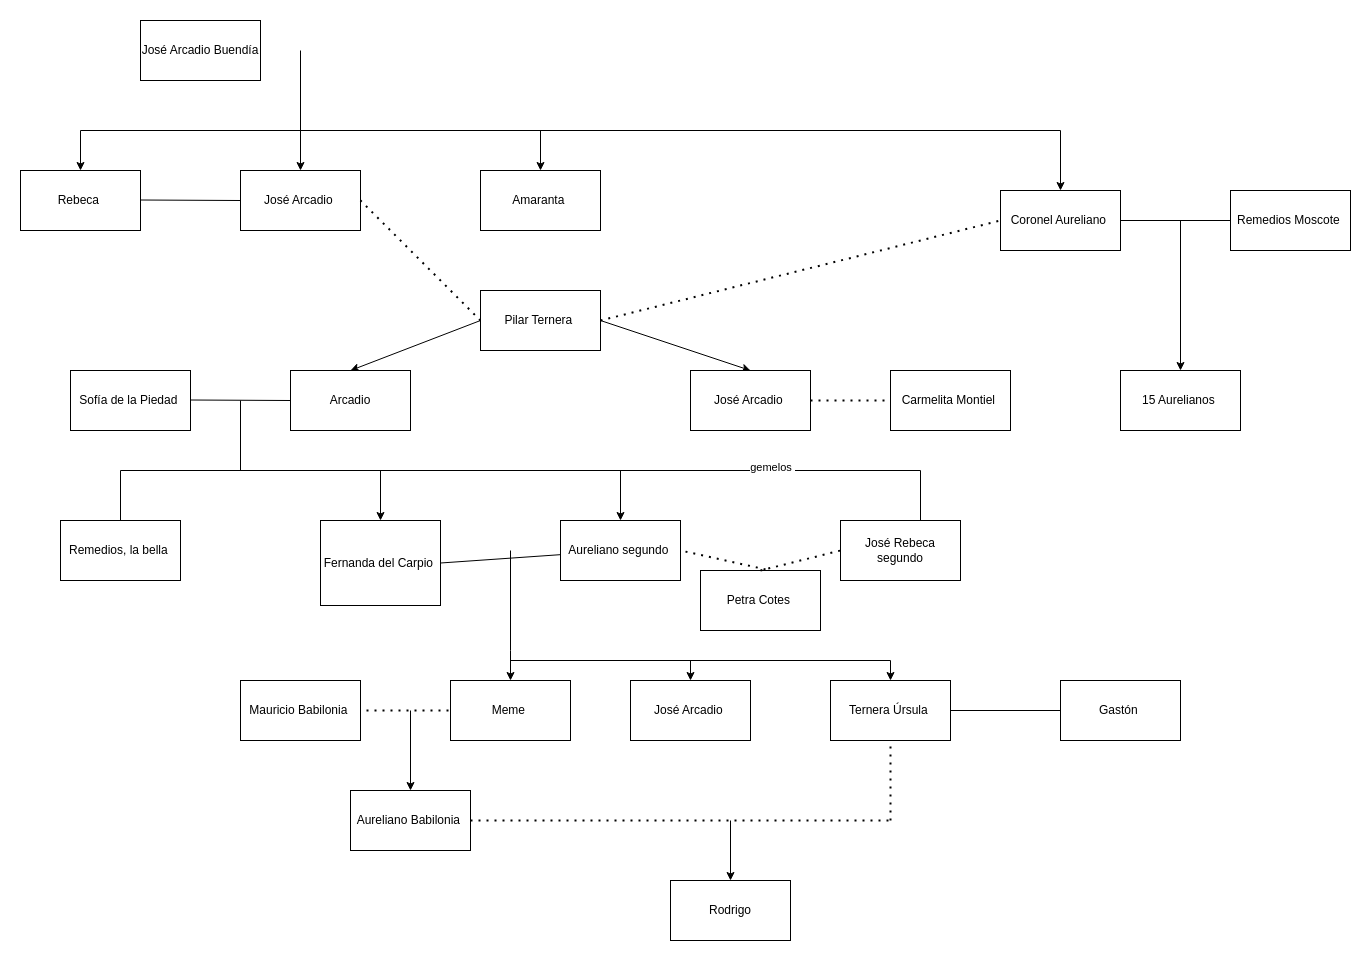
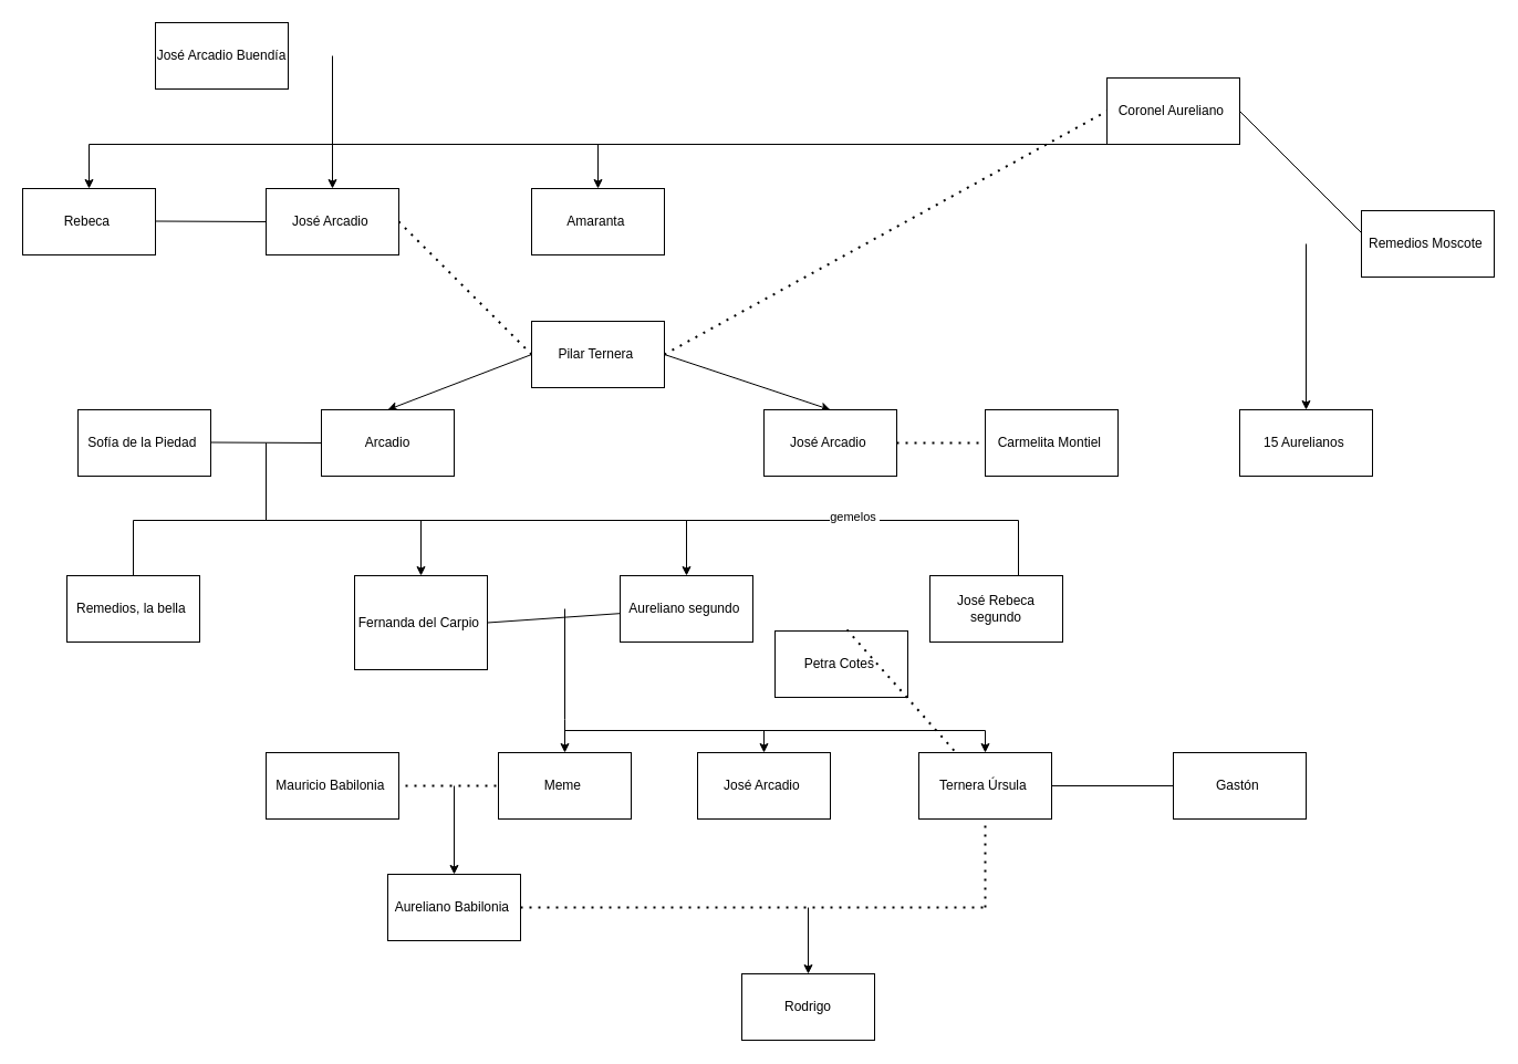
  <mxCell id="0" />
  <mxCell id="1" parent="0" />
  <mxCell id="2" value="José Arcadio Buendía" style="rounded=0;whiteSpace=wrap;html=1;" vertex="1" parent="1"><mxGeometry x="140" y="20" width="120" height="60" as="geometry" /></mxCell>
  <mxCell id="3" value="" style="endArrow=none;html=1;rounded=0;" edge="1" parent="1"><mxGeometry width="50" height="50" relative="1" as="geometry"><mxPoint x="300" y="130" as="sourcePoint" /><mxPoint x="300" y="50" as="targetPoint" /></mxGeometry></mxCell>
  <mxCell id="4" value="" style="endArrow=none;html=1;rounded=0;" edge="1" parent="1"><mxGeometry width="50" height="50" relative="1" as="geometry"><mxPoint x="80" y="130" as="sourcePoint" /><mxPoint x="1060" y="130" as="targetPoint" /></mxGeometry></mxCell>
  <mxCell id="5" value="" style="endArrow=classic;html=1;rounded=0;" edge="1" parent="1"><mxGeometry width="50" height="50" relative="1" as="geometry"><mxPoint x="80" y="130" as="sourcePoint" /><mxPoint x="80" y="170" as="targetPoint" /></mxGeometry></mxCell>
  <mxCell id="6" value="Rebeca&amp;nbsp;" style="rounded=0;whiteSpace=wrap;html=1;" vertex="1" parent="1"><mxGeometry x="20" y="170" width="120" height="60" as="geometry" /></mxCell>
  <mxCell id="7" value="" style="endArrow=none;html=1;rounded=0;exitX=1;exitY=0.5;exitDx=0;exitDy=0;entryX=0;entryY=0.5;entryDx=0;entryDy=0;" edge="1" parent="1" target="8"><mxGeometry width="50" height="50" relative="1" as="geometry"><mxPoint x="140" y="199.5" as="sourcePoint" /><mxPoint x="220" y="199.5" as="targetPoint" /></mxGeometry></mxCell>
  <mxCell id="8" value="José Arcadio&amp;nbsp;" style="rounded=0;whiteSpace=wrap;html=1;" vertex="1" parent="1"><mxGeometry x="240" y="170" width="120" height="60" as="geometry" /></mxCell>
  <mxCell id="9" value="" style="endArrow=classic;html=1;rounded=0;entryX=0.5;entryY=0;entryDx=0;entryDy=0;" edge="1" parent="1" target="8"><mxGeometry width="50" height="50" relative="1" as="geometry"><mxPoint x="300" y="130" as="sourcePoint" /><mxPoint x="90" y="180" as="targetPoint" /></mxGeometry></mxCell>
  <mxCell id="10" value="Amaranta&amp;nbsp;" style="rounded=0;whiteSpace=wrap;html=1;" vertex="1" parent="1"><mxGeometry x="480" y="170" width="120" height="60" as="geometry" /></mxCell>
  <mxCell id="11" value="" style="endArrow=classic;html=1;rounded=0;entryX=0.5;entryY=0;entryDx=0;entryDy=0;" edge="1" parent="1" target="10"><mxGeometry width="50" height="50" relative="1" as="geometry"><mxPoint x="540" y="130" as="sourcePoint" /><mxPoint x="290" y="180" as="targetPoint" /></mxGeometry></mxCell>
  <mxCell id="12" value="" style="endArrow=classic;html=1;rounded=0;entryX=0.5;entryY=0;entryDx=0;entryDy=0;" edge="1" parent="1" target="13"><mxGeometry width="50" height="50" relative="1" as="geometry"><mxPoint x="1060" y="130" as="sourcePoint" /><mxPoint x="720" y="170" as="targetPoint" /></mxGeometry></mxCell>
- <mxCell id="13" value="Coronel Aureliano&amp;nbsp;" style="rounded=0;whiteSpace=wrap;html=1;" vertex="1" parent="1"><mxGeometry x="1000" y="190" width="120" height="60" as="geometry" /></mxCell>
+ <mxCell id="13" value="Coronel Aureliano&amp;nbsp;" style="rounded=0;whiteSpace=wrap;html=1;" vertex="1" parent="1"><mxGeometry x="1000" y="70" width="120" height="60" as="geometry" /></mxCell>
  <mxCell id="14" value="Pilar Ternera&amp;nbsp;" style="rounded=0;whiteSpace=wrap;html=1;" vertex="1" parent="1"><mxGeometry x="480" y="290" width="120" height="60" as="geometry" /></mxCell>
  <mxCell id="15" value="" style="endArrow=none;dashed=1;html=1;dashPattern=1 3;strokeWidth=2;rounded=0;exitX=0;exitY=0.5;exitDx=0;exitDy=0;entryX=1;entryY=0.5;entryDx=0;entryDy=0;" edge="1" parent="1" source="14" target="8"><mxGeometry width="50" height="50" relative="1" as="geometry"><mxPoint x="460" y="300" as="sourcePoint" /><mxPoint x="510" y="250" as="targetPoint" /></mxGeometry></mxCell>
  <mxCell id="16" value="" style="endArrow=none;dashed=1;html=1;dashPattern=1 3;strokeWidth=2;rounded=0;exitX=1;exitY=0.5;exitDx=0;exitDy=0;entryX=0;entryY=0.5;entryDx=0;entryDy=0;" edge="1" parent="1" source="14" target="13"><mxGeometry width="50" height="50" relative="1" as="geometry"><mxPoint x="460" y="300" as="sourcePoint" /><mxPoint x="510" y="250" as="targetPoint" /></mxGeometry></mxCell>
  <mxCell id="17" value="" style="endArrow=classic;html=1;rounded=0;exitX=0;exitY=0.5;exitDx=0;exitDy=0;entryX=0.5;entryY=0;entryDx=0;entryDy=0;" edge="1" parent="1" source="14" target="19"><mxGeometry width="50" height="50" relative="1" as="geometry"><mxPoint x="460" y="420" as="sourcePoint" /><mxPoint x="320" y="370" as="targetPoint" /></mxGeometry></mxCell>
  <mxCell id="18" value="" style="endArrow=classic;html=1;rounded=0;exitX=1;exitY=0.5;exitDx=0;exitDy=0;entryX=0.5;entryY=0;entryDx=0;entryDy=0;" edge="1" parent="1" source="14" target="20"><mxGeometry width="50" height="50" relative="1" as="geometry"><mxPoint x="750" y="350" as="sourcePoint" /><mxPoint x="720" y="370" as="targetPoint" /></mxGeometry></mxCell>
  <mxCell id="19" value="Arcadio" style="rounded=0;whiteSpace=wrap;html=1;" vertex="1" parent="1"><mxGeometry x="290" y="370" width="120" height="60" as="geometry" /></mxCell>
  <mxCell id="20" value="José Arcadio&amp;nbsp;" style="rounded=0;whiteSpace=wrap;html=1;" vertex="1" parent="1"><mxGeometry x="690" y="370" width="120" height="60" as="geometry" /></mxCell>
  <mxCell id="21" value="" style="endArrow=none;html=1;rounded=0;exitX=1;exitY=0.5;exitDx=0;exitDy=0;" edge="1" parent="1" source="13"><mxGeometry width="50" height="50" relative="1" as="geometry"><mxPoint x="1090" y="400" as="sourcePoint" /><mxPoint x="1240" y="220" as="targetPoint" /></mxGeometry></mxCell>
  <mxCell id="22" value="Remedios Moscote&amp;nbsp;" style="rounded=0;whiteSpace=wrap;html=1;" vertex="1" parent="1"><mxGeometry x="1230" y="190" width="120" height="60" as="geometry" /></mxCell>
  <mxCell id="23" value="" style="endArrow=none;dashed=1;html=1;dashPattern=1 3;strokeWidth=2;rounded=0;exitX=1;exitY=0.5;exitDx=0;exitDy=0;" edge="1" parent="1" source="20"><mxGeometry width="50" height="50" relative="1" as="geometry"><mxPoint x="700" y="460" as="sourcePoint" /><mxPoint x="910" y="400" as="targetPoint" /></mxGeometry></mxCell>
  <mxCell id="24" value="Carmelita Montiel&amp;nbsp;" style="rounded=0;whiteSpace=wrap;html=1;" vertex="1" parent="1"><mxGeometry x="890" y="370" width="120" height="60" as="geometry" /></mxCell>
  <mxCell id="25" value="" style="endArrow=classic;html=1;rounded=0;entryX=0.5;entryY=0;entryDx=0;entryDy=0;" edge="1" parent="1" target="26"><mxGeometry width="50" height="50" relative="1" as="geometry"><mxPoint x="1180" y="220" as="sourcePoint" /><mxPoint x="1180" y="370" as="targetPoint" /></mxGeometry></mxCell>
  <mxCell id="26" value="15 Aurelianos&amp;nbsp;" style="rounded=0;whiteSpace=wrap;html=1;" vertex="1" parent="1"><mxGeometry x="1120" y="370" width="120" height="60" as="geometry" /></mxCell>
  <mxCell id="27" value="" style="endArrow=none;html=1;rounded=0;exitX=1;exitY=0.5;exitDx=0;exitDy=0;entryX=0;entryY=0.5;entryDx=0;entryDy=0;" edge="1" parent="1"><mxGeometry width="50" height="50" relative="1" as="geometry"><mxPoint x="190" y="399.5" as="sourcePoint" /><mxPoint x="290" y="400" as="targetPoint" /></mxGeometry></mxCell>
  <mxCell id="28" value="Sofía de la Piedad&amp;nbsp;" style="rounded=0;whiteSpace=wrap;html=1;" vertex="1" parent="1"><mxGeometry x="70" y="370" width="120" height="60" as="geometry" /></mxCell>
  <mxCell id="29" value="" style="endArrow=none;html=1;rounded=0;" edge="1" parent="1"><mxGeometry width="50" height="50" relative="1" as="geometry"><mxPoint x="240" y="470" as="sourcePoint" /><mxPoint x="240" y="400" as="targetPoint" /></mxGeometry></mxCell>
  <mxCell id="30" value="" style="endArrow=none;html=1;rounded=0;" edge="1" parent="1"><mxGeometry width="50" height="50" relative="1" as="geometry"><mxPoint x="120" y="470" as="sourcePoint" /><mxPoint x="920" y="470" as="targetPoint" /></mxGeometry></mxCell>
  <mxCell id="31" value="gemelos&amp;nbsp;" style="edgeLabel;html=1;align=center;verticalAlign=middle;resizable=0;points=[];" vertex="1" connectable="0" parent="30"><mxGeometry x="0.726" y="4" relative="1" as="geometry"><mxPoint x="-39" as="offset" /></mxGeometry></mxCell>
  <mxCell id="32" value="" style="endArrow=none;html=1;rounded=0;" edge="1" parent="1"><mxGeometry width="50" height="50" relative="1" as="geometry"><mxPoint x="120" y="520" as="sourcePoint" /><mxPoint x="120" y="470" as="targetPoint" /></mxGeometry></mxCell>
  <mxCell id="33" value="Remedios, la bella&amp;nbsp;" style="rounded=0;whiteSpace=wrap;html=1;" vertex="1" parent="1"><mxGeometry x="60" y="520" width="120" height="60" as="geometry" /></mxCell>
  <mxCell id="34" value="Fernanda del Carpio&amp;nbsp;" style="rounded=0;whiteSpace=wrap;html=1;" vertex="1" parent="1"><mxGeometry x="320" y="520" width="120" height="85" as="geometry" /></mxCell>
  <mxCell id="35" value="Aureliano segundo&amp;nbsp;" style="rounded=0;whiteSpace=wrap;html=1;" vertex="1" parent="1"><mxGeometry x="560" y="520" width="120" height="60" as="geometry" /></mxCell>
  <mxCell id="36" value="" style="endArrow=classic;html=1;rounded=0;entryX=0.5;entryY=0;entryDx=0;entryDy=0;" edge="1" parent="1" target="34"><mxGeometry width="50" height="50" relative="1" as="geometry"><mxPoint x="380" y="470" as="sourcePoint" /><mxPoint x="460" y="540" as="targetPoint" /></mxGeometry></mxCell>
  <mxCell id="37" value="" style="endArrow=classic;html=1;rounded=0;entryX=0.5;entryY=0;entryDx=0;entryDy=0;" edge="1" parent="1" target="35"><mxGeometry width="50" height="50" relative="1" as="geometry"><mxPoint x="620" y="470" as="sourcePoint" /><mxPoint x="460" y="540" as="targetPoint" /></mxGeometry></mxCell>
  <mxCell id="38" value="" style="endArrow=classic;html=1;rounded=0;" edge="1" parent="1"><mxGeometry width="50" height="50" relative="1" as="geometry"><mxPoint x="920" y="470" as="sourcePoint" /><mxPoint x="920" y="530" as="targetPoint" /></mxGeometry></mxCell>
  <mxCell id="39" value="José Rebeca segundo" style="rounded=0;whiteSpace=wrap;html=1;" vertex="1" parent="1"><mxGeometry x="840" y="520" width="120" height="60" as="geometry" /></mxCell>
  <mxCell id="40" value="Petra Cotes&amp;nbsp;" style="rounded=0;whiteSpace=wrap;html=1;" vertex="1" parent="1"><mxGeometry x="700" y="570" width="120" height="60" as="geometry" /></mxCell>
- <mxCell id="41" value="" style="endArrow=none;dashed=1;html=1;dashPattern=1 3;strokeWidth=2;rounded=0;exitX=0.5;exitY=0;exitDx=0;exitDy=0;entryX=0;entryY=0.5;entryDx=0;entryDy=0;" edge="1" parent="1" source="40" target="39"><mxGeometry width="50" height="50" relative="1" as="geometry"><mxPoint x="710" y="650" as="sourcePoint" /><mxPoint x="760" y="600" as="targetPoint" /></mxGeometry></mxCell>
- <mxCell id="42" value="" style="endArrow=none;dashed=1;html=1;dashPattern=1 3;strokeWidth=2;rounded=0;exitX=0.542;exitY=-0.019;exitDx=0;exitDy=0;exitPerimeter=0;entryX=1;entryY=0.5;entryDx=0;entryDy=0;" edge="1" parent="1" source="40" target="35"><mxGeometry width="50" height="50" relative="1" as="geometry"><mxPoint x="710" y="650" as="sourcePoint" /><mxPoint x="760" y="600" as="targetPoint" /></mxGeometry></mxCell>
+ <mxCell id="42" value="" style="endArrow=none;dashed=1;html=1;dashPattern=1 3;strokeWidth=2;rounded=0;exitX=0.542;exitY=-0.019;exitDx=0;exitDy=0;exitPerimeter=0;" edge="1" parent="1" source="40" target="50"><mxGeometry width="50" height="50" relative="1" as="geometry"><mxPoint x="710" y="650" as="sourcePoint" /><mxPoint x="760" y="600" as="targetPoint" /></mxGeometry></mxCell>
  <mxCell id="43" value="" style="endArrow=none;html=1;rounded=0;exitX=1;exitY=0.5;exitDx=0;exitDy=0;" edge="1" parent="1" source="34" target="35"><mxGeometry width="50" height="50" relative="1" as="geometry"><mxPoint x="540" y="730" as="sourcePoint" /><mxPoint x="590" y="680" as="targetPoint" /></mxGeometry></mxCell>
  <mxCell id="44" value="" style="endArrow=none;html=1;rounded=0;" edge="1" parent="1"><mxGeometry width="50" height="50" relative="1" as="geometry"><mxPoint x="510" y="650" as="sourcePoint" /><mxPoint x="510" y="550" as="targetPoint" /></mxGeometry></mxCell>
  <mxCell id="45" value="" style="endArrow=classic;html=1;rounded=0;" edge="1" parent="1"><mxGeometry width="50" height="50" relative="1" as="geometry"><mxPoint x="510" y="650" as="sourcePoint" /><mxPoint x="510" y="680" as="targetPoint" /></mxGeometry></mxCell>
  <mxCell id="46" value="Meme&amp;nbsp;" style="rounded=0;whiteSpace=wrap;html=1;" vertex="1" parent="1"><mxGeometry x="450" y="680" width="120" height="60" as="geometry" /></mxCell>
  <mxCell id="47" value="" style="endArrow=none;html=1;rounded=0;" edge="1" parent="1"><mxGeometry width="50" height="50" relative="1" as="geometry"><mxPoint x="510" y="660" as="sourcePoint" /><mxPoint x="890" y="660" as="targetPoint" /></mxGeometry></mxCell>
  <mxCell id="48" value="" style="endArrow=classic;html=1;rounded=0;entryX=0.5;entryY=0;entryDx=0;entryDy=0;" edge="1" parent="1" target="49"><mxGeometry width="50" height="50" relative="1" as="geometry"><mxPoint x="690" y="660" as="sourcePoint" /><mxPoint x="690" y="680" as="targetPoint" /></mxGeometry></mxCell>
  <mxCell id="49" value="José Arcadio&amp;nbsp;" style="rounded=0;whiteSpace=wrap;html=1;" vertex="1" parent="1"><mxGeometry x="630" y="680" width="120" height="60" as="geometry" /></mxCell>
  <mxCell id="50" value="Ternera Úrsula&amp;nbsp;" style="rounded=0;whiteSpace=wrap;html=1;" vertex="1" parent="1"><mxGeometry x="830" y="680" width="120" height="60" as="geometry" /></mxCell>
  <mxCell id="51" value="" style="endArrow=classic;html=1;rounded=0;entryX=0.5;entryY=0;entryDx=0;entryDy=0;" edge="1" parent="1" target="50"><mxGeometry width="50" height="50" relative="1" as="geometry"><mxPoint x="890" y="660" as="sourcePoint" /><mxPoint x="700" y="690" as="targetPoint" /></mxGeometry></mxCell>
  <mxCell id="52" value="" style="endArrow=none;html=1;rounded=0;exitX=1;exitY=0.5;exitDx=0;exitDy=0;" edge="1" parent="1" source="50"><mxGeometry width="50" height="50" relative="1" as="geometry"><mxPoint x="730" y="840" as="sourcePoint" /><mxPoint x="1060" y="710" as="targetPoint" /></mxGeometry></mxCell>
  <mxCell id="53" value="Gastón&amp;nbsp;" style="rounded=0;whiteSpace=wrap;html=1;" vertex="1" parent="1"><mxGeometry x="1060" y="680" width="120" height="60" as="geometry" /></mxCell>
  <mxCell id="54" value="" style="endArrow=none;dashed=1;html=1;dashPattern=1 3;strokeWidth=2;rounded=0;entryX=0;entryY=0.5;entryDx=0;entryDy=0;" edge="1" parent="1" target="46"><mxGeometry width="50" height="50" relative="1" as="geometry"><mxPoint x="310" y="710" as="sourcePoint" /><mxPoint x="410" y="780" as="targetPoint" /></mxGeometry></mxCell>
  <mxCell id="55" value="Mauricio Babilonia&amp;nbsp;" style="rounded=0;whiteSpace=wrap;html=1;" vertex="1" parent="1"><mxGeometry x="240" y="680" width="120" height="60" as="geometry" /></mxCell>
  <mxCell id="56" value="" style="endArrow=classic;html=1;rounded=0;entryX=0.5;entryY=0;entryDx=0;entryDy=0;" edge="1" parent="1" target="57"><mxGeometry width="50" height="50" relative="1" as="geometry"><mxPoint x="410" y="710" as="sourcePoint" /><mxPoint x="410" y="790" as="targetPoint" /></mxGeometry></mxCell>
  <mxCell id="57" value="Aureliano Babilonia&amp;nbsp;" style="rounded=0;whiteSpace=wrap;html=1;" vertex="1" parent="1"><mxGeometry x="350" y="790" width="120" height="60" as="geometry" /></mxCell>
  <mxCell id="58" value="" style="endArrow=none;dashed=1;html=1;dashPattern=1 3;strokeWidth=2;rounded=0;entryX=0.5;entryY=1;entryDx=0;entryDy=0;" edge="1" parent="1" target="50"><mxGeometry width="50" height="50" relative="1" as="geometry"><mxPoint x="890" y="820" as="sourcePoint" /><mxPoint x="630" y="830" as="targetPoint" /></mxGeometry></mxCell>
  <mxCell id="59" value="" style="endArrow=none;dashed=1;html=1;dashPattern=1 3;strokeWidth=2;rounded=0;exitX=1;exitY=0.5;exitDx=0;exitDy=0;" edge="1" parent="1" source="57"><mxGeometry width="50" height="50" relative="1" as="geometry"><mxPoint x="580" y="880" as="sourcePoint" /><mxPoint x="890" y="820" as="targetPoint" /></mxGeometry></mxCell>
  <mxCell id="60" value="" style="endArrow=classic;html=1;rounded=0;entryX=0.5;entryY=0;entryDx=0;entryDy=0;" edge="1" parent="1" target="61"><mxGeometry width="50" height="50" relative="1" as="geometry"><mxPoint x="730" y="820" as="sourcePoint" /><mxPoint x="730" y="880" as="targetPoint" /></mxGeometry></mxCell>
  <mxCell id="61" value="Rodrigo" style="rounded=0;whiteSpace=wrap;html=1;" vertex="1" parent="1"><mxGeometry x="670" y="880" width="120" height="60" as="geometry" /></mxCell>
